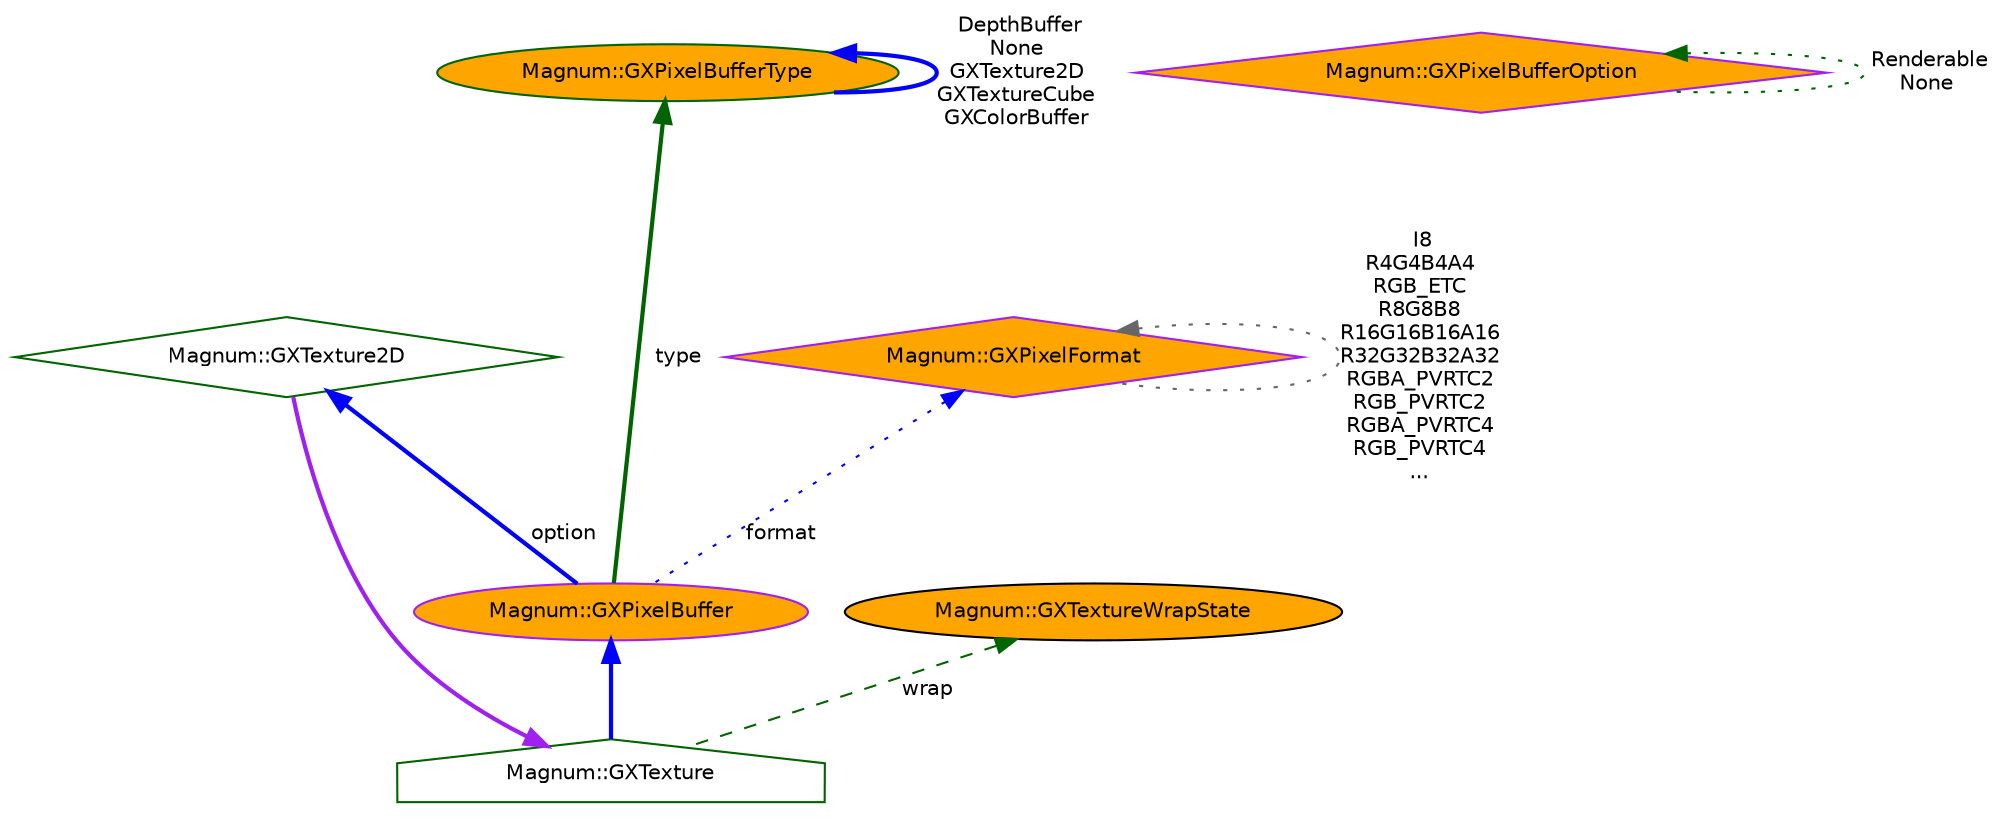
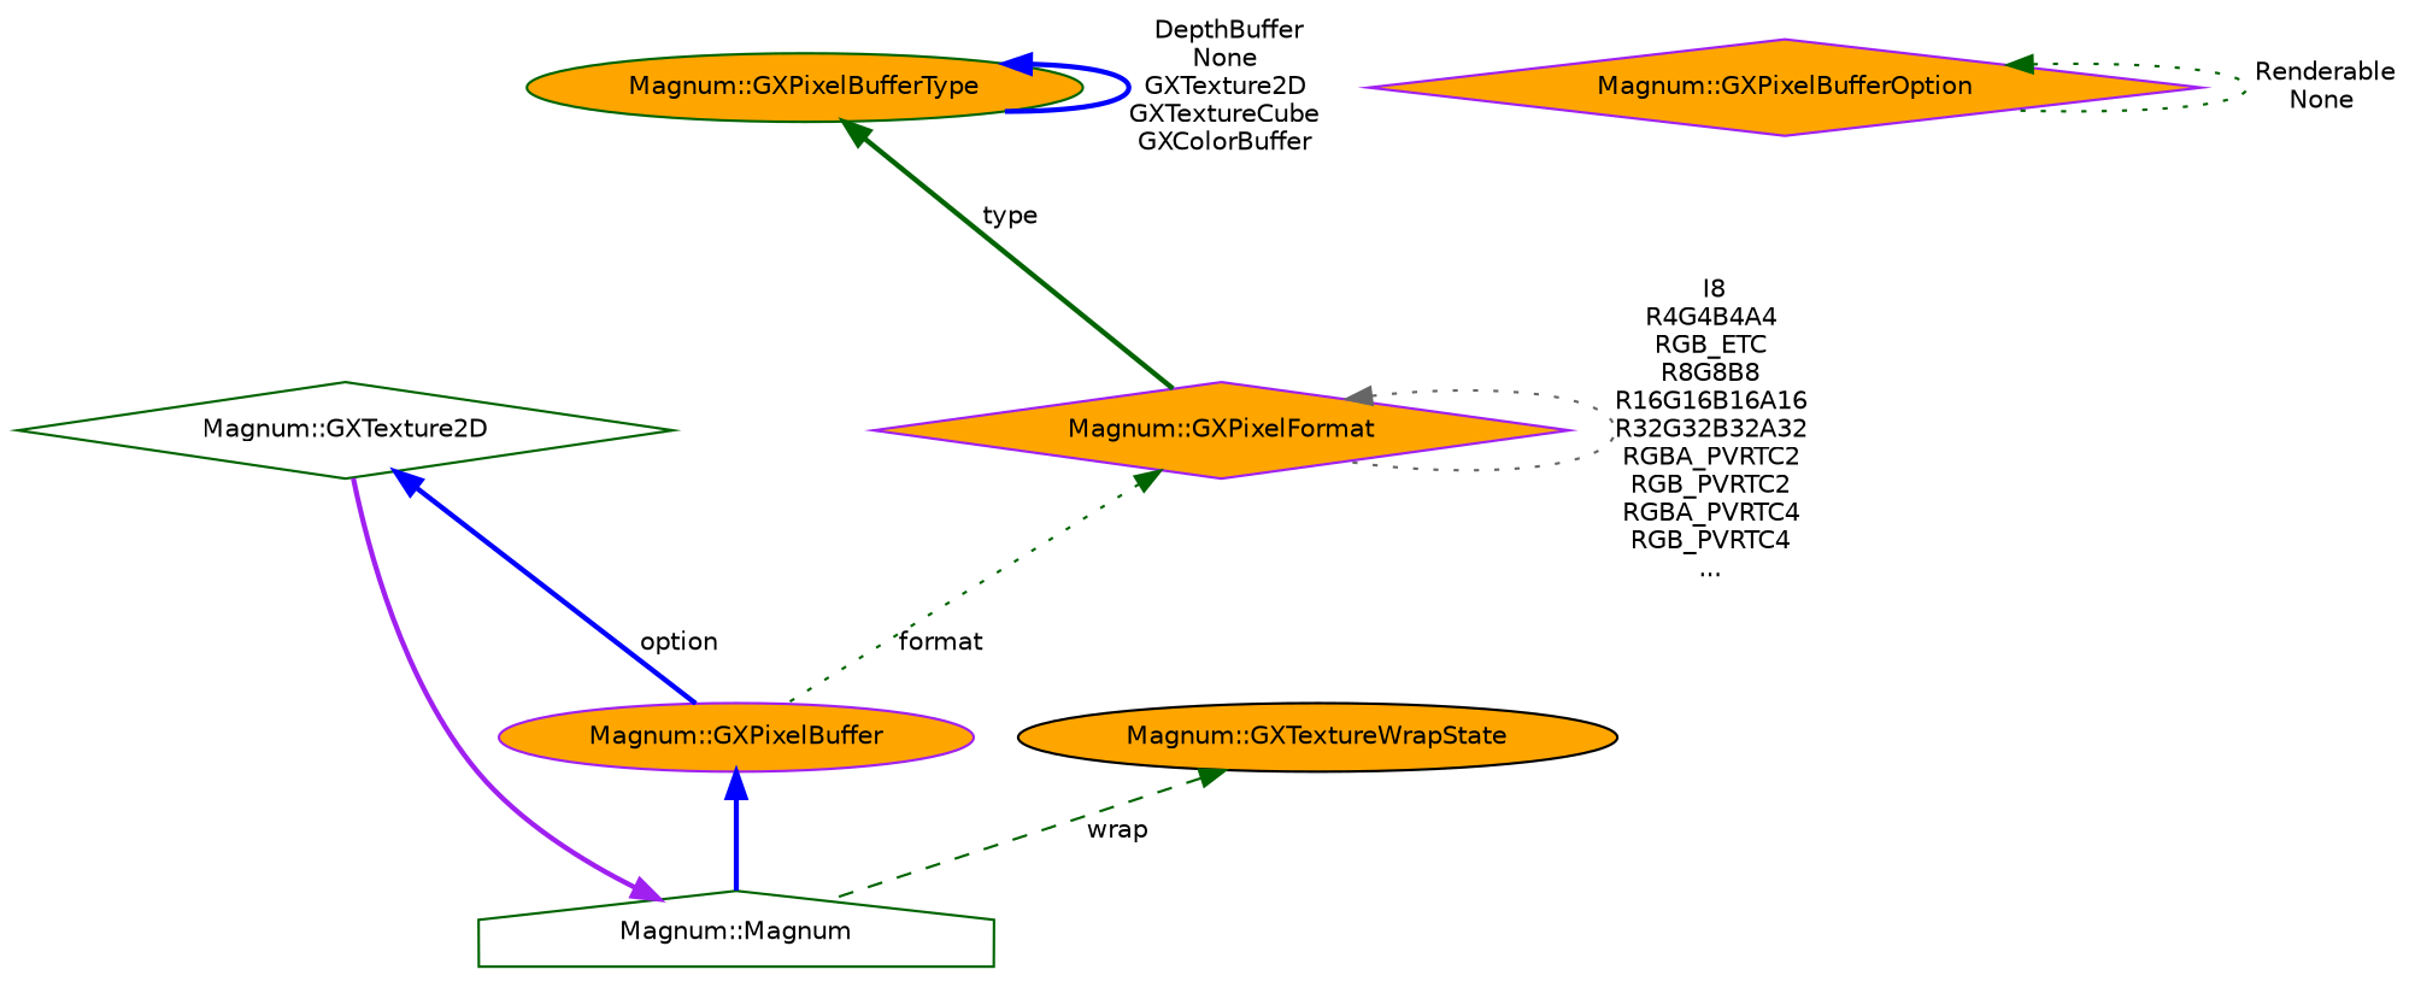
  digraph {
    node [color=darkgreen fillcolor=orange fontname=Helvetica fontsize=10 shape=diamond style=filled]
    edge [color=darkgreen dir=back fontname=Helvetica fontsize=10 labelfontname=Helvetica labelfontsize=10 style=bold]
    n1 [fillcolor=white fontcolor=black height=0.2 label="Magnum::GXTexture2D" width=0.4]
    n2 [color=purple height=0.2 label="Magnum::GXPixelBuffer" shape=ellipse width=0.4]
-   n3 [fillcolor=white height=0.2 label="Magnum::GXTexture" shape=house width=0.4]
+   n3 [fillcolor=white height=0.2 label="Magnum::Magnum" shape=house width=0.4]
    n4 [color=purple height=0.2 label="Magnum::GXPixelFormat" width=0.4]
    n5 [color=purple height=0.2 label="Magnum::GXPixelBufferOption" width=0.4]
    n6 [height=0.2 label="Magnum::GXPixelBufferType" shape=ellipse width=0.4]
    n7 [color=black height=0.2 label="Magnum::GXTextureWrapState" shape=ellipse width=0.4]
    n1 -> n2 [color=blue label=" option"]
    n2 -> n3 [color=blue]
    n3 -> n1 [color=purple]
-   n4 -> n2 [color=blue label=" format" style=dotted]
+   n4 -> n2 [label=" format" style=dotted]
    n4 -> n4 [color=gray40 label=" I8\nR4G4B4A4\nRGB_ETC\nR8G8B8\nR16G16B16A16\nR32G32B32A32\nRGBA_PVRTC2\nRGB_PVRTC2\nRGBA_PVRTC4\nRGB_PVRTC4\n..." style=dotted]
    n5 -> n5 [label=" Renderable\nNone" style=dotted]
-   n6 -> n2 [label=" type"]
+   n6 -> n4 [label=" type"]
    n6 -> n6 [color=blue label=" DepthBuffer\nNone\nGXTexture2D\nGXTextureCube\nGXColorBuffer"]
    n7 -> n3 [label=" wrap" style=dashed]
  }
